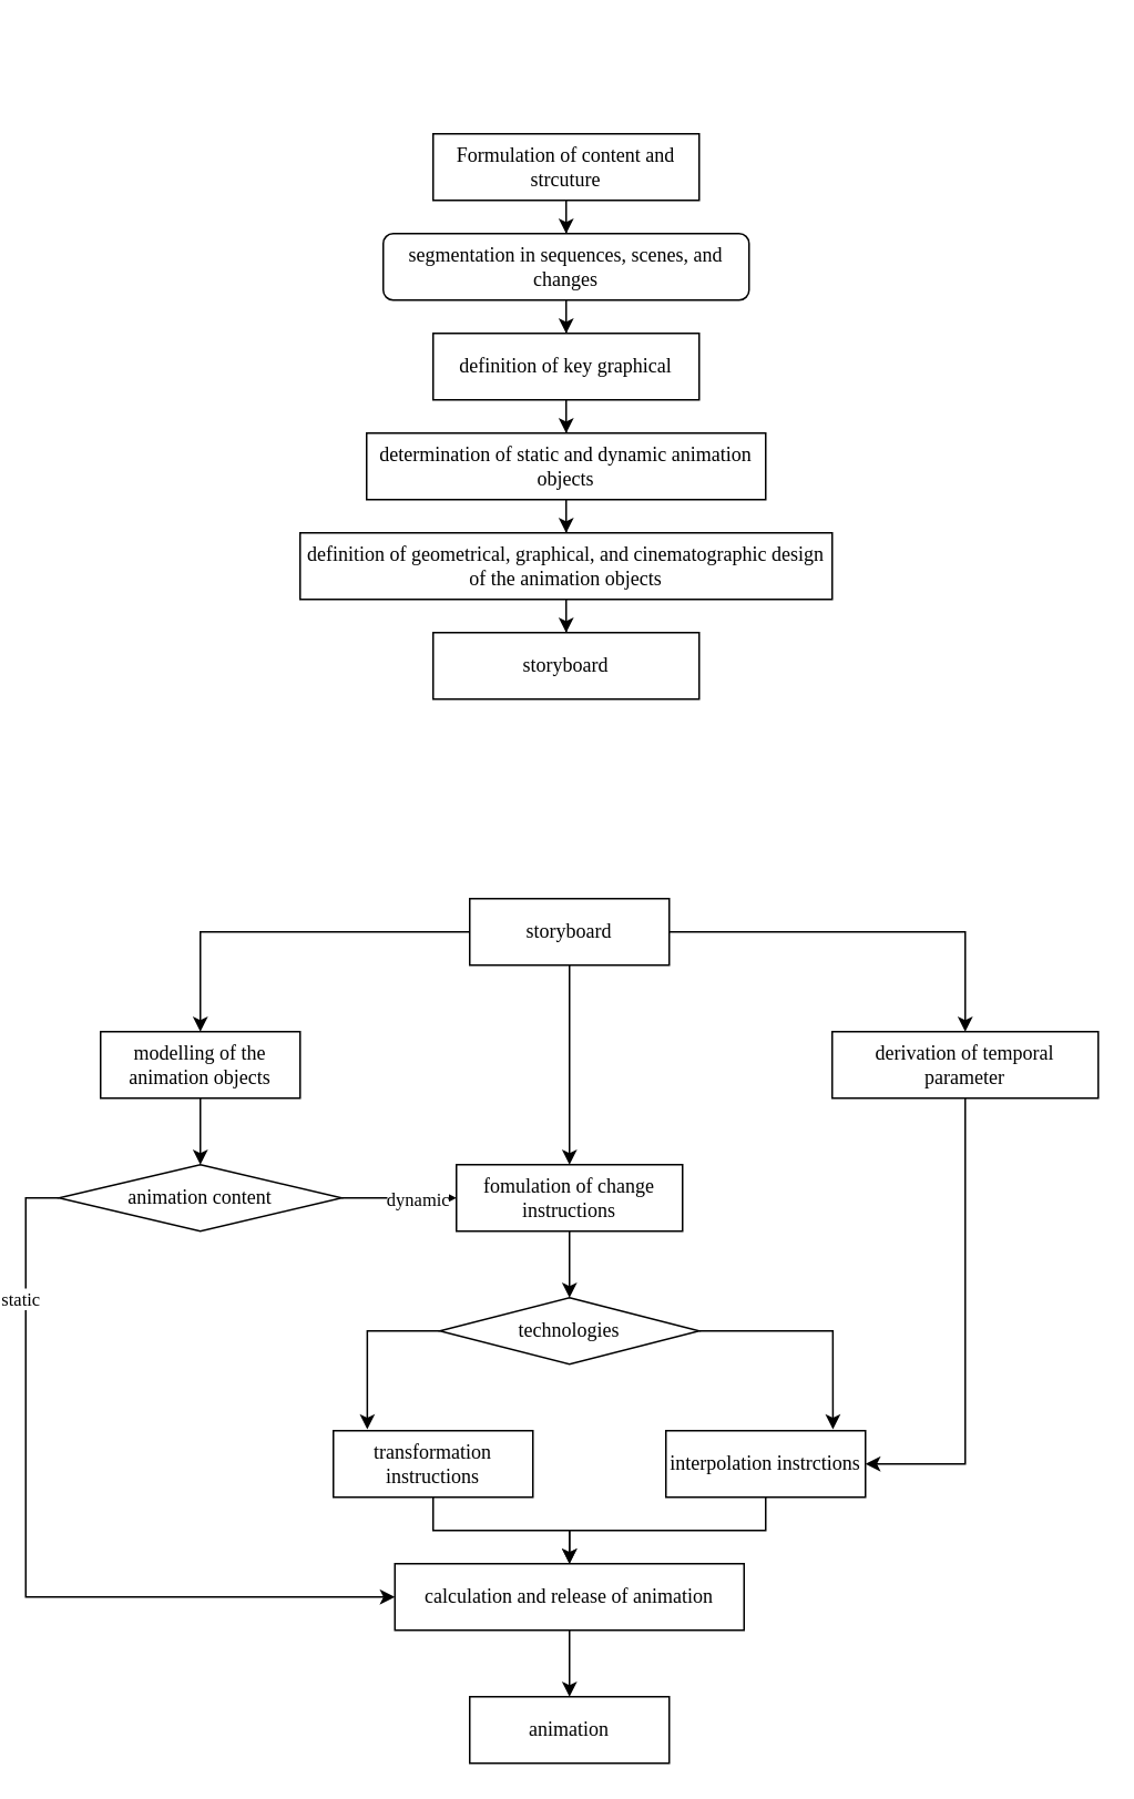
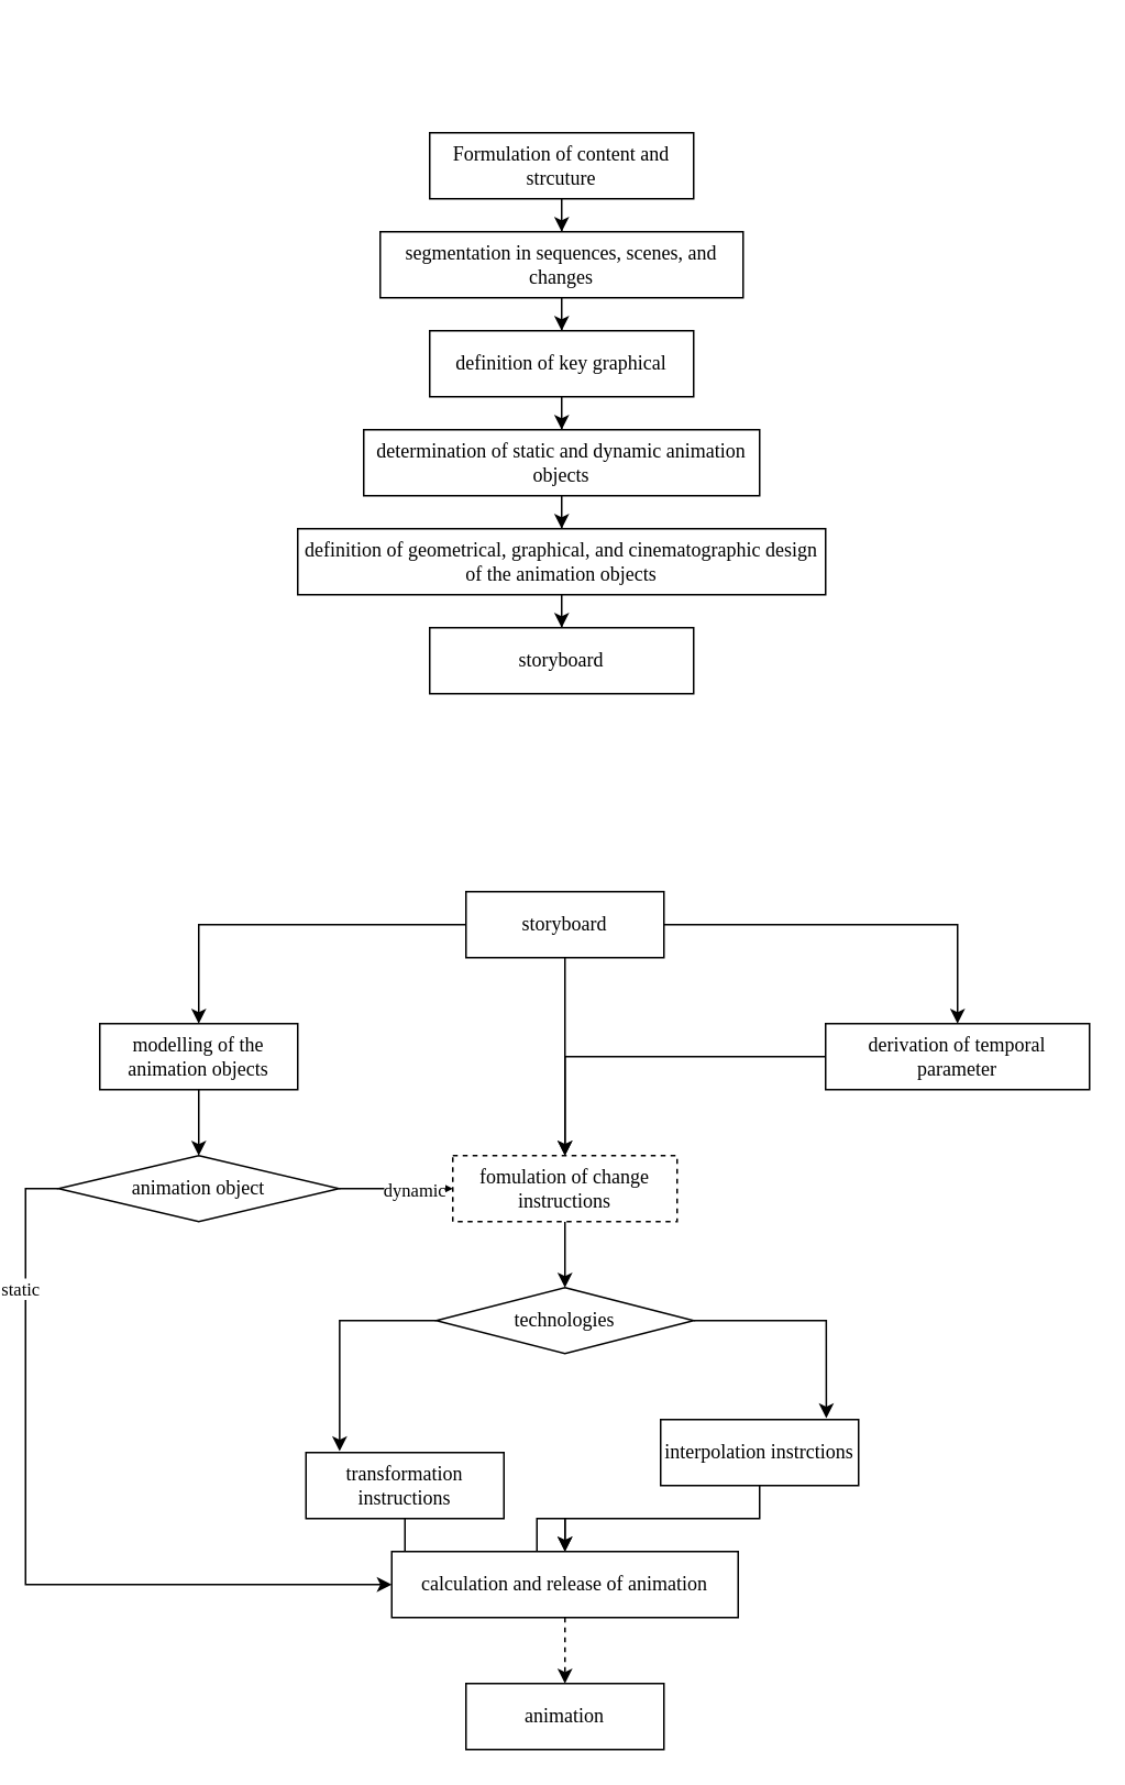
  <mxCell id="0" />
  <mxCell id="1" parent="0" />
  <mxCell id="2" value="" style="group" vertex="1" connectable="0" parent="1"><mxGeometry x="165" y="20" width="320" height="400" as="geometry" /></mxCell>
  <mxCell id="3" value="Formulation of content and strcuture" style="rounded=0;whiteSpace=wrap;html=1;fontFamily=Verdana;" parent="2" vertex="1"><mxGeometry x="80" y="60" width="160" height="40" as="geometry" /></mxCell>
- <mxCell id="4" value="segmentation in sequences, scenes, and changes" style="whiteSpace=wrap;html=1;fontFamily=Verdana;rounded=1;" parent="2" vertex="1"><mxGeometry x="50" y="120" width="220" height="40" as="geometry" /></mxCell>
+ <mxCell id="4" value="segmentation in sequences, scenes, and changes" style="rounded=0;whiteSpace=wrap;html=1;fontFamily=Verdana;" parent="2" vertex="1"><mxGeometry x="50" y="120" width="220" height="40" as="geometry" /></mxCell>
  <mxCell id="5" value="" style="edgeStyle=orthogonalEdgeStyle;rounded=0;orthogonalLoop=1;jettySize=auto;html=1;fontFamily=Verdana;" parent="2" source="3" target="4" edge="1"><mxGeometry relative="1" as="geometry" /></mxCell>
  <mxCell id="6" value="definition of key graphical" style="rounded=0;whiteSpace=wrap;html=1;fontFamily=Verdana;" parent="2" vertex="1"><mxGeometry x="80" y="180" width="160" height="40" as="geometry" /></mxCell>
  <mxCell id="7" value="" style="edgeStyle=orthogonalEdgeStyle;rounded=0;orthogonalLoop=1;jettySize=auto;html=1;fontFamily=Verdana;" parent="2" source="4" target="6" edge="1"><mxGeometry relative="1" as="geometry" /></mxCell>
  <mxCell id="8" value="determination of static and dynamic animation objects" style="rounded=0;whiteSpace=wrap;html=1;fontFamily=Verdana;" parent="2" vertex="1"><mxGeometry x="40" y="240" width="240" height="40" as="geometry" /></mxCell>
  <mxCell id="9" value="" style="edgeStyle=orthogonalEdgeStyle;rounded=0;orthogonalLoop=1;jettySize=auto;html=1;fontFamily=Verdana;" parent="2" source="6" target="8" edge="1"><mxGeometry relative="1" as="geometry" /></mxCell>
  <mxCell id="10" value="definition of geometrical, graphical, and cinematographic design of the animation objects" style="rounded=0;whiteSpace=wrap;html=1;fontFamily=Verdana;" parent="2" vertex="1"><mxGeometry y="300" width="320" height="40" as="geometry" /></mxCell>
  <mxCell id="11" value="" style="edgeStyle=orthogonalEdgeStyle;rounded=0;orthogonalLoop=1;jettySize=auto;html=1;fontFamily=Verdana;" parent="2" source="8" target="10" edge="1"><mxGeometry relative="1" as="geometry" /></mxCell>
  <mxCell id="12" value="storyboard" style="rounded=0;whiteSpace=wrap;html=1;fontFamily=Verdana;" parent="2" vertex="1"><mxGeometry x="80" y="360" width="160" height="40" as="geometry" /></mxCell>
  <mxCell id="13" value="" style="edgeStyle=orthogonalEdgeStyle;rounded=0;orthogonalLoop=1;jettySize=auto;html=1;fontFamily=Verdana;" parent="2" source="10" target="12" edge="1"><mxGeometry relative="1" as="geometry" /></mxCell>
  <mxCell id="14" style="edgeStyle=orthogonalEdgeStyle;rounded=0;orthogonalLoop=1;jettySize=auto;html=1;exitX=0;exitY=0.5;exitDx=0;exitDy=0;entryX=0.5;entryY=0;entryDx=0;entryDy=0;fontFamily=Verdana;" edge="1" parent="1" source="17" target="19"><mxGeometry relative="1" as="geometry" /></mxCell>
  <mxCell id="15" style="edgeStyle=orthogonalEdgeStyle;rounded=0;orthogonalLoop=1;jettySize=auto;html=1;exitX=1;exitY=0.5;exitDx=0;exitDy=0;entryX=0.5;entryY=0;entryDx=0;entryDy=0;fontFamily=Verdana;" edge="1" parent="1" source="17" target="21"><mxGeometry relative="1" as="geometry" /></mxCell>
  <mxCell id="16" style="edgeStyle=orthogonalEdgeStyle;rounded=0;orthogonalLoop=1;jettySize=auto;html=1;entryX=0.5;entryY=0;entryDx=0;entryDy=0;fontFamily=Verdana;" edge="1" parent="1" source="17" target="23"><mxGeometry relative="1" as="geometry" /></mxCell>
  <mxCell id="17" value="storyboard" style="rounded=0;whiteSpace=wrap;html=1;fontFamily=Verdana;" vertex="1" parent="1"><mxGeometry x="267" y="540" width="120" height="40" as="geometry" /></mxCell>
  <mxCell id="18" style="edgeStyle=orthogonalEdgeStyle;rounded=0;orthogonalLoop=1;jettySize=auto;html=1;exitX=0.5;exitY=1;exitDx=0;exitDy=0;entryX=0.5;entryY=0;entryDx=0;entryDy=0;fontFamily=Verdana;" edge="1" parent="1" source="19" target="28"><mxGeometry relative="1" as="geometry" /></mxCell>
  <mxCell id="19" value="modelling of the animation objects" style="rounded=0;whiteSpace=wrap;html=1;fontFamily=Verdana;" vertex="1" parent="1"><mxGeometry x="45" y="620" width="120" height="40" as="geometry" /></mxCell>
- <mxCell id="20" style="edgeStyle=orthogonalEdgeStyle;rounded=0;orthogonalLoop=1;jettySize=auto;html=1;entryX=1;entryY=0.5;entryDx=0;entryDy=0;fontFamily=Verdana;" edge="1" parent="1" source="21" target="35"><mxGeometry relative="1" as="geometry" /></mxCell>
+ <mxCell id="20" style="edgeStyle=orthogonalEdgeStyle;rounded=0;orthogonalLoop=1;jettySize=auto;html=1;fontFamily=Verdana;" edge="1" parent="1" source="21" target="23"><mxGeometry relative="1" as="geometry" /></mxCell>
  <mxCell id="21" value="derivation of temporal parameter" style="rounded=0;whiteSpace=wrap;html=1;fontFamily=Verdana;" vertex="1" parent="1"><mxGeometry x="485" y="620" width="160" height="40" as="geometry" /></mxCell>
  <mxCell id="22" style="edgeStyle=orthogonalEdgeStyle;rounded=0;orthogonalLoop=1;jettySize=auto;html=1;exitX=0.5;exitY=1;exitDx=0;exitDy=0;entryX=0.5;entryY=0;entryDx=0;entryDy=0;fontFamily=Verdana;" edge="1" parent="1" source="23" target="31"><mxGeometry relative="1" as="geometry" /></mxCell>
- <mxCell id="23" value="fomulation of change instructions" style="rounded=0;whiteSpace=wrap;html=1;fontFamily=Verdana;" vertex="1" parent="1"><mxGeometry x="259" y="700" width="136" height="40" as="geometry" /></mxCell>
+ <mxCell id="23" value="fomulation of change instructions" style="rounded=0;whiteSpace=wrap;html=1;fontFamily=Verdana;dashed=1;" vertex="1" parent="1"><mxGeometry x="259" y="700" width="136" height="40" as="geometry" /></mxCell>
  <mxCell id="24" style="edgeStyle=orthogonalEdgeStyle;rounded=0;orthogonalLoop=1;jettySize=auto;html=1;exitX=0;exitY=0.5;exitDx=0;exitDy=0;entryX=0;entryY=0.5;entryDx=0;entryDy=0;fontFamily=Verdana;" edge="1" parent="1" source="28" target="37"><mxGeometry relative="1" as="geometry" /></mxCell>
  <mxCell id="25" value="static" style="edgeLabel;html=1;align=center;verticalAlign=middle;resizable=0;points=[];fontFamily=Verdana;" vertex="1" connectable="0" parent="24"><mxGeometry x="-0.667" y="-4" relative="1" as="geometry"><mxPoint as="offset" /></mxGeometry></mxCell>
  <mxCell id="26" style="edgeStyle=orthogonalEdgeStyle;rounded=0;orthogonalLoop=1;jettySize=auto;html=1;fontFamily=Verdana;entryX=0;entryY=0.5;entryDx=0;entryDy=0;" edge="1" parent="1" source="28" target="23"><mxGeometry relative="1" as="geometry"><mxPoint x="255" y="720" as="targetPoint" /></mxGeometry></mxCell>
  <mxCell id="27" value="dynamic" style="edgeLabel;html=1;align=center;verticalAlign=middle;resizable=0;points=[];fontFamily=Verdana;" vertex="1" connectable="0" parent="26"><mxGeometry x="0.291" relative="1" as="geometry"><mxPoint as="offset" /></mxGeometry></mxCell>
- <mxCell id="28" value="animation content" style="rhombus;whiteSpace=wrap;html=1;fontFamily=Verdana;" vertex="1" parent="1"><mxGeometry x="20" y="700" width="170" height="40" as="geometry" /></mxCell>
+ <mxCell id="28" value="animation object" style="rhombus;whiteSpace=wrap;html=1;fontFamily=Verdana;" vertex="1" parent="1"><mxGeometry x="20" y="700" width="170" height="40" as="geometry" /></mxCell>
  <mxCell id="29" style="edgeStyle=orthogonalEdgeStyle;rounded=0;orthogonalLoop=1;jettySize=auto;html=1;exitX=0;exitY=0.5;exitDx=0;exitDy=0;entryX=0.17;entryY=-0.02;entryDx=0;entryDy=0;entryPerimeter=0;fontFamily=Verdana;" edge="1" parent="1" source="31" target="33"><mxGeometry relative="1" as="geometry" /></mxCell>
  <mxCell id="30" style="edgeStyle=orthogonalEdgeStyle;rounded=0;orthogonalLoop=1;jettySize=auto;html=1;exitX=1;exitY=0.5;exitDx=0;exitDy=0;entryX=0.837;entryY=-0.02;entryDx=0;entryDy=0;entryPerimeter=0;fontFamily=Verdana;" edge="1" parent="1" source="31" target="35"><mxGeometry relative="1" as="geometry" /></mxCell>
  <mxCell id="31" value="technologies" style="rhombus;whiteSpace=wrap;html=1;fontFamily=Verdana;" vertex="1" parent="1"><mxGeometry x="249" y="780" width="156" height="40" as="geometry" /></mxCell>
  <mxCell id="32" style="edgeStyle=orthogonalEdgeStyle;rounded=0;orthogonalLoop=1;jettySize=auto;html=1;exitX=0.5;exitY=1;exitDx=0;exitDy=0;entryX=0.5;entryY=0;entryDx=0;entryDy=0;fontFamily=Verdana;" edge="1" parent="1" source="33" target="37"><mxGeometry relative="1" as="geometry" /></mxCell>
- <mxCell id="33" value="transformation instructions" style="rounded=0;whiteSpace=wrap;html=1;fontFamily=Verdana;" vertex="1" parent="1"><mxGeometry x="185" y="860" width="120" height="40" as="geometry" /></mxCell>
+ <mxCell id="33" value="transformation instructions" style="rounded=0;whiteSpace=wrap;html=1;fontFamily=Verdana;" vertex="1" parent="1"><mxGeometry x="170" y="880" width="120" height="40" as="geometry" /></mxCell>
  <mxCell id="34" style="edgeStyle=orthogonalEdgeStyle;rounded=0;orthogonalLoop=1;jettySize=auto;html=1;exitX=0.5;exitY=1;exitDx=0;exitDy=0;entryX=0.5;entryY=0;entryDx=0;entryDy=0;fontFamily=Verdana;" edge="1" parent="1" source="35" target="37"><mxGeometry relative="1" as="geometry" /></mxCell>
  <mxCell id="35" value="interpolation instrctions" style="rounded=0;whiteSpace=wrap;html=1;fontFamily=Verdana;" vertex="1" parent="1"><mxGeometry x="385" y="860" width="120" height="40" as="geometry" /></mxCell>
- <mxCell id="36" style="edgeStyle=orthogonalEdgeStyle;rounded=0;orthogonalLoop=1;jettySize=auto;html=1;exitX=0.5;exitY=1;exitDx=0;exitDy=0;entryX=0.5;entryY=0;entryDx=0;entryDy=0;fontFamily=Verdana;" edge="1" parent="1" source="37" target="38"><mxGeometry relative="1" as="geometry" /></mxCell>
+ <mxCell id="36" style="edgeStyle=orthogonalEdgeStyle;rounded=0;orthogonalLoop=1;jettySize=auto;html=1;exitX=0.5;exitY=1;exitDx=0;exitDy=0;entryX=0.5;entryY=0;entryDx=0;entryDy=0;fontFamily=Verdana;dashed=1;" edge="1" parent="1" source="37" target="38"><mxGeometry relative="1" as="geometry" /></mxCell>
  <mxCell id="37" value="calculation and release of animation" style="rounded=0;whiteSpace=wrap;html=1;fontFamily=Verdana;" vertex="1" parent="1"><mxGeometry x="222" y="940" width="210" height="40" as="geometry" /></mxCell>
  <mxCell id="38" value="animation" style="rounded=0;whiteSpace=wrap;html=1;fontFamily=Verdana;" vertex="1" parent="1"><mxGeometry x="267" y="1020" width="120" height="40" as="geometry" /></mxCell>
  <mxCell id="39" style="edgeStyle=orthogonalEdgeStyle;rounded=0;orthogonalLoop=1;jettySize=auto;html=1;exitX=0.5;exitY=1;exitDx=0;exitDy=0;fontFamily=Verdana;" edge="1" parent="1" source="28" target="28"><mxGeometry relative="1" as="geometry" /></mxCell>
